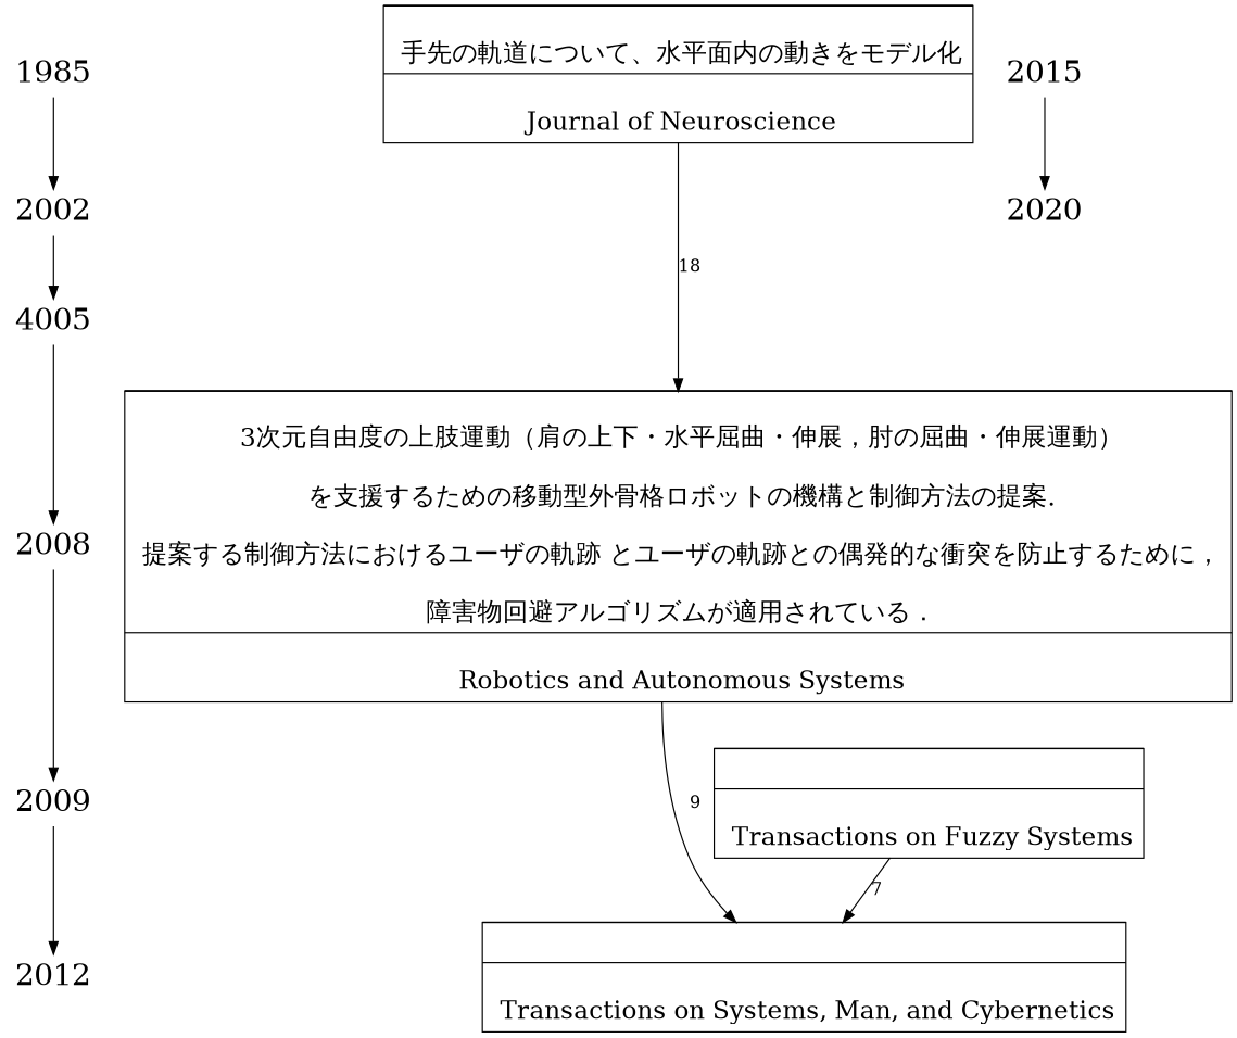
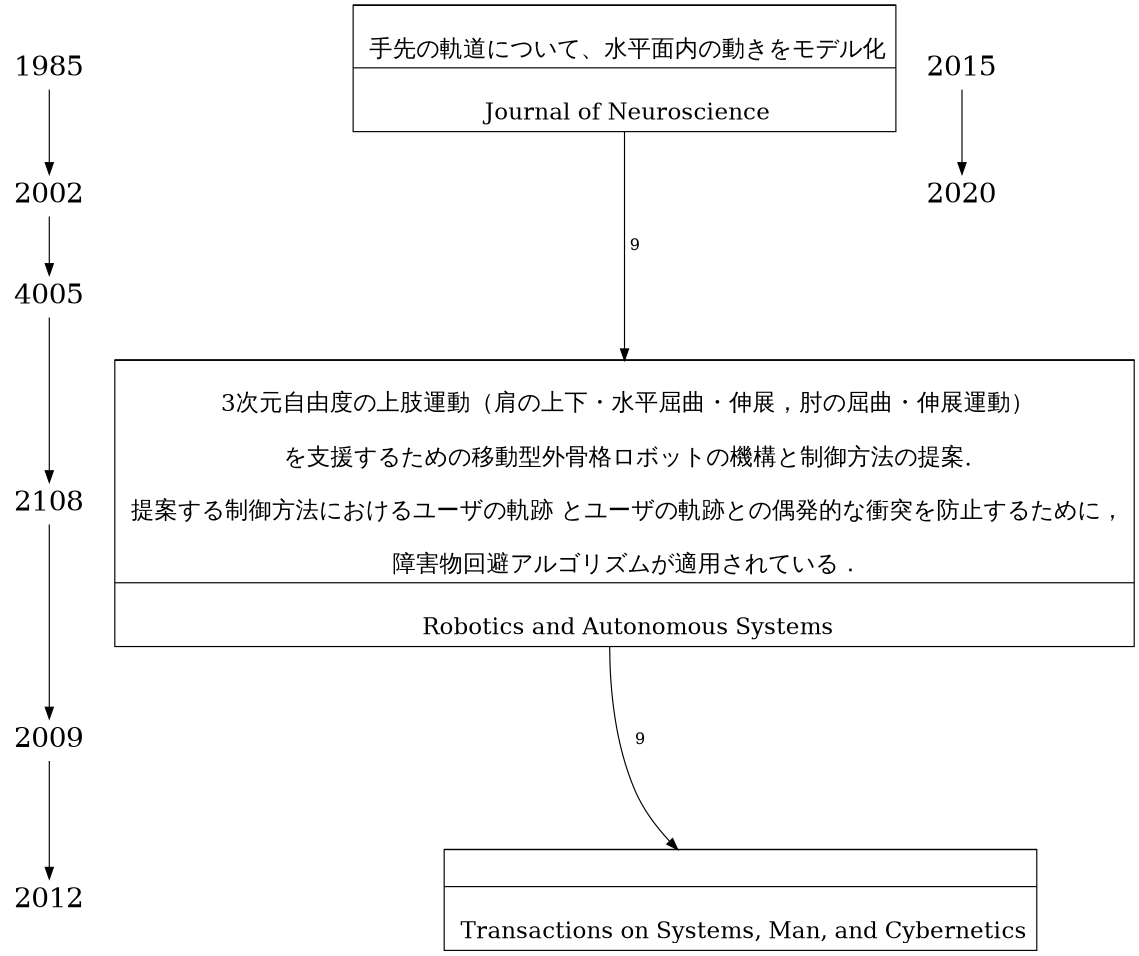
  digraph {
    fontname="DejaVu Serif"
    node [fontname="DejaVu Serif" fontsize=24 shape=plaintext]
    edge [fontname="DejaVu Serif"]
    1985
    n2 [fontsize=20 label="{\n        <f0> The Coordination of Arm Movements: An Experimentally Confirmed Mathematical Model |\n        <f1> T Flash and N Hogan|\n        手先の軌道について、水平面内の動きをモデル化|\n        Journal of Neuroscience\n        }" shape=record]
-   2008
+   2008 [label=2108]
    n4 [fontsize=20 label="{\n        <f0> Development of a 3DOF mobile exoskeleton robot for human upper-limb motion assist|\n        <f1> Kazuo Kiguchi, Mohammad Habibur Rahman, Makoto Sasaki, Kenbu Teramoto|\n        3次元自由度の上肢運動（肩の上下・水平屈曲・伸展，肘の屈曲・伸展運動）\n\n        を支援するための移動型外骨格ロボットの機構と制御方法の提案.\n\n        提案する制御方法におけるユーザの軌跡 とユーザの軌跡との偶発的な衝突を防止するために，\n\n        障害物回避アルゴリズムが適用されている．|\n        Robotics and Autonomous Systems\n        }" shape=record]
    2012
    n6 [fontsize=20 label="{\n        <f0> An EMG-Based Control for an Upper-Limb Power-Assist Exoskeleton Robot|\n        <f1> Kazuo Kiguchi and Yoshiaki Hayashi|\n        |\n        Transactions on Systems, Man, and Cybernetics\n        }" shape=record]
    2002
    2009
    n9 [label=4005]
    2015
    2020
-   n12 [fontsize=20 label="{\n        <f0> Neuro-Fuzzy Control of a Robotic Exoskeleton With EMG Signals|\n        <f1> Kazuo Kiguchi, Takakazu Tanaka, and Toshio Fukuda|\n        |\n        Transactions on Fuzzy Systems\n        }" shape=record]
    subgraph sub_1 {
      rank=same
      1985
      n2
    }
    subgraph sub_2 {
      rank=same
      2008
      n4
    }
    subgraph sub_3 {
      rank=same
      2012
      n6
    }
    1985 -> 2002
-   n2 -> n4 [label=18]
+   n2 -> n4 [label=9]
    2008 -> 2009 [headport=2009]
    n4 -> n6 [label=9]
    2002 -> n9
    2009 -> 2012 [tailport=2009]
    n9 -> 2008
    2015 -> 2020
-   n12 -> n6 [label=7]
  }
